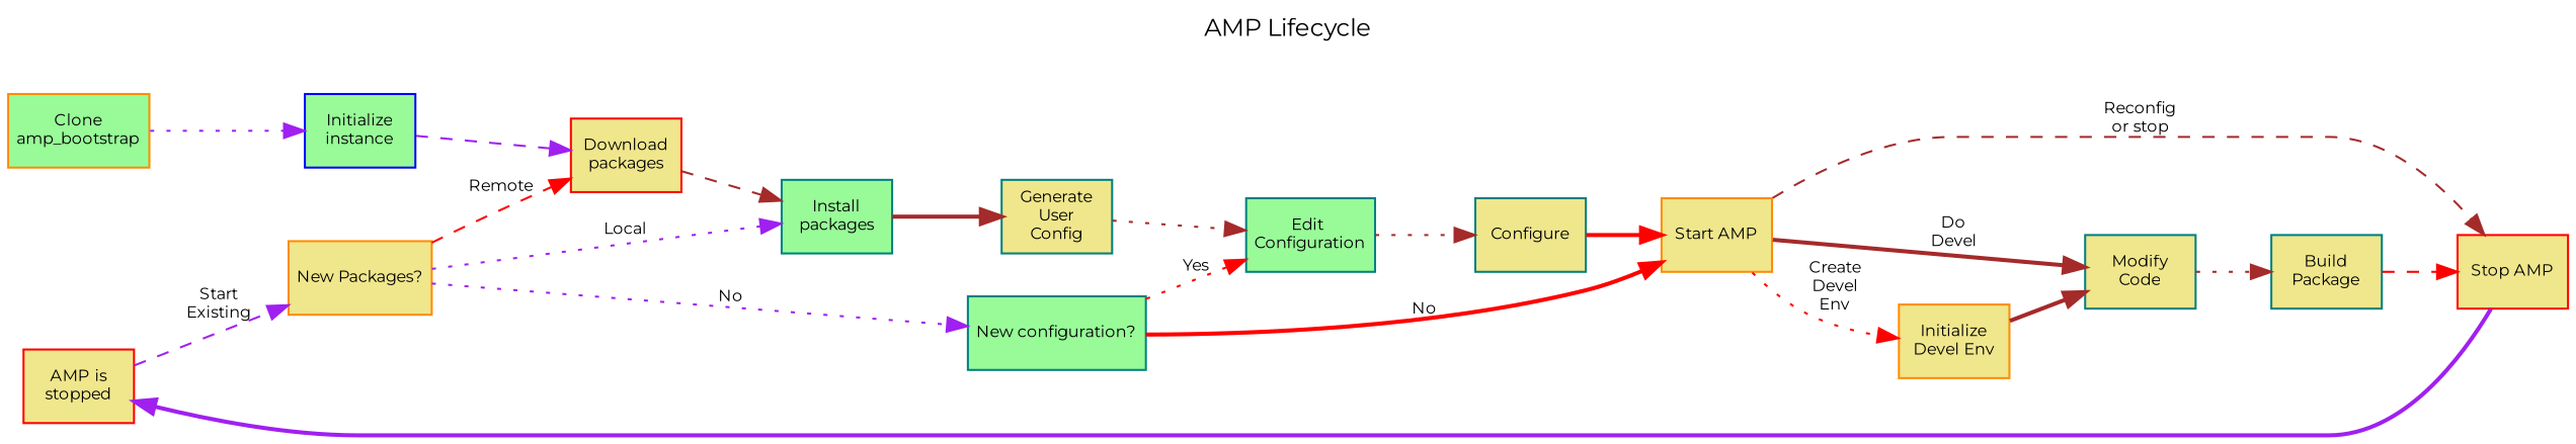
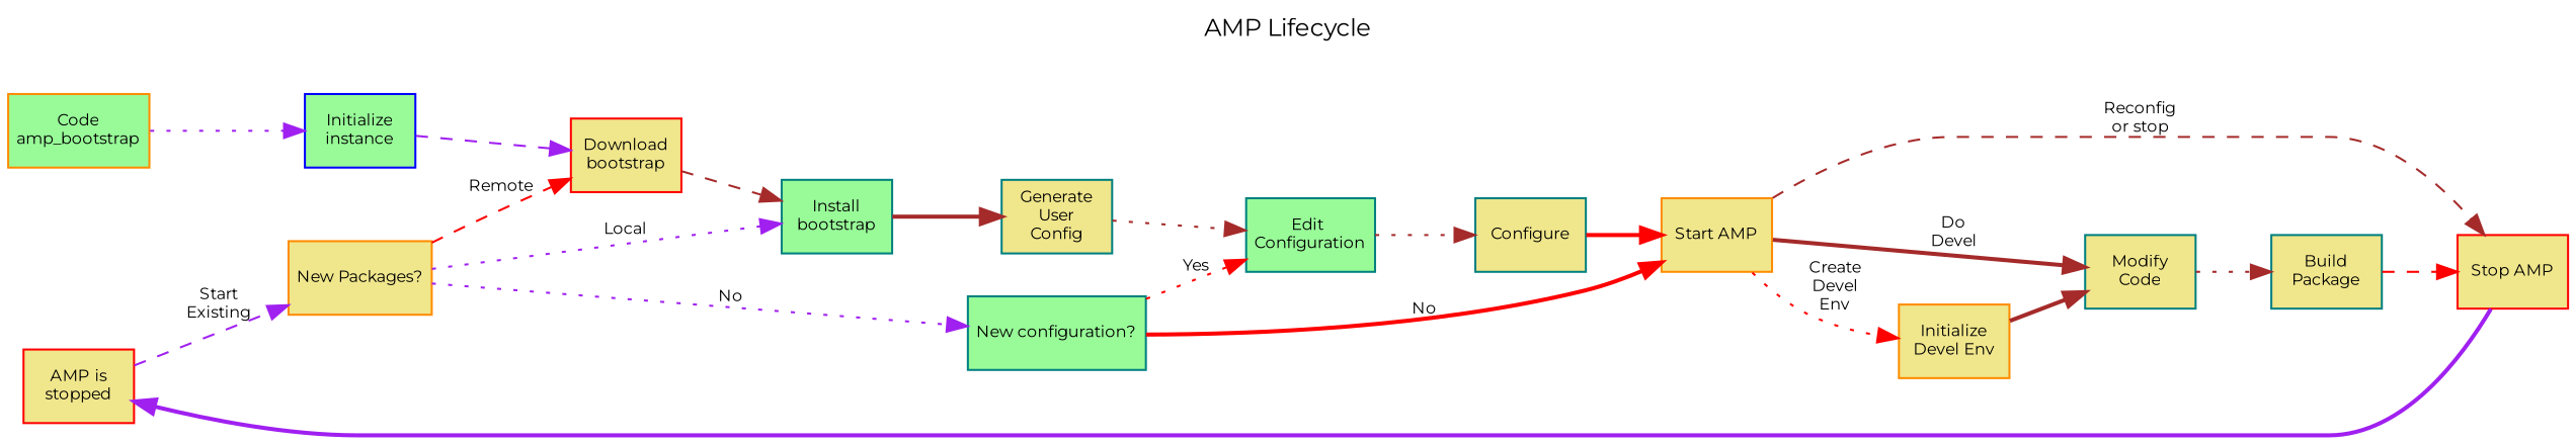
  digraph {
    fontname=Montserrat
    fontsize=12
    label="AMP Lifecycle"
    labelloc=t
    rankdir=LR
    node [color=teal fillcolor=khaki fontname=Montserrat fontsize=8 margin=0.05 shape=rectangle style=filled]
    edge [color=brown fontname=Montserrat fontsize=8 style=dotted]
-   n1 [color=darkorange fillcolor=palegreen label="Clone\namp_bootstrap"]
+   n1 [color=darkorange fillcolor=palegreen label="Code\namp_bootstrap"]
    n2 [color=blue fillcolor=palegreen label="Initialize\ninstance"]
-   n3 [color=red label="Download\npackages"]
-   n4 [fillcolor=palegreen label="Install\npackages"]
+   n3 [color=red label="Download\nbootstrap"]
+   n4 [fillcolor=palegreen label="Install\nbootstrap"]
    n5 [label="Generate\nUser\nConfig"]
    n6 [fillcolor=palegreen label="Edit \nConfiguration"]
    n7 [label=Configure]
    n8 [color=darkorange label="Start AMP"]
    n9 [color=red label="Stop AMP"]
    n10 [color=darkorange label="Initialize\nDevel Env"]
    n11 [label="Modify\nCode"]
    n12 [label="Build\nPackage"]
    n13 [color=red label="AMP is\nstopped"]
    n14 [color=darkorange label="New Packages?"]
    n15 [fillcolor=palegreen label="New configuration?"]
    n1 -> n2 [color=purple]
    n2 -> n3 [color=purple style=dashed]
    n3 -> n4 [style=dashed]
    n4 -> n5 [style=bold]
    n5 -> n6
    n6 -> n7
    n7 -> n8 [color=red style=bold]
    n8 -> n9 [label="Reconfig\nor stop" style=dashed]
    n8 -> n10 [color=red label="Create\nDevel\nEnv"]
    n8 -> n11 [label="Do\nDevel" style=bold]
    n10 -> n11 [style=bold]
    n11 -> n12
    n12 -> n9 [color=red style=dashed]
    n13 -> n9 [color=purple dir=back style=bold]
    n13 -> n14 [color=purple label="Start\nExisting" style=dashed]
    n14 -> n3 [color=red label=Remote style=dashed]
    n14 -> n4 [color=purple label=Local]
    n14 -> n15 [color=purple label=No]
    n15 -> n6 [color=red label=Yes]
    n15 -> n8 [color=red label=No style=bold]
  }
